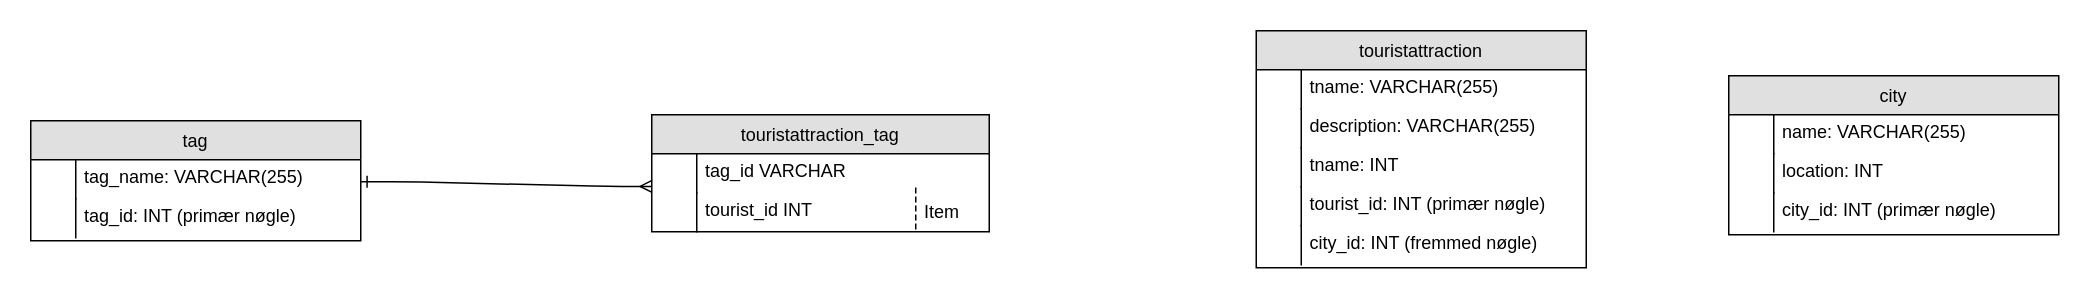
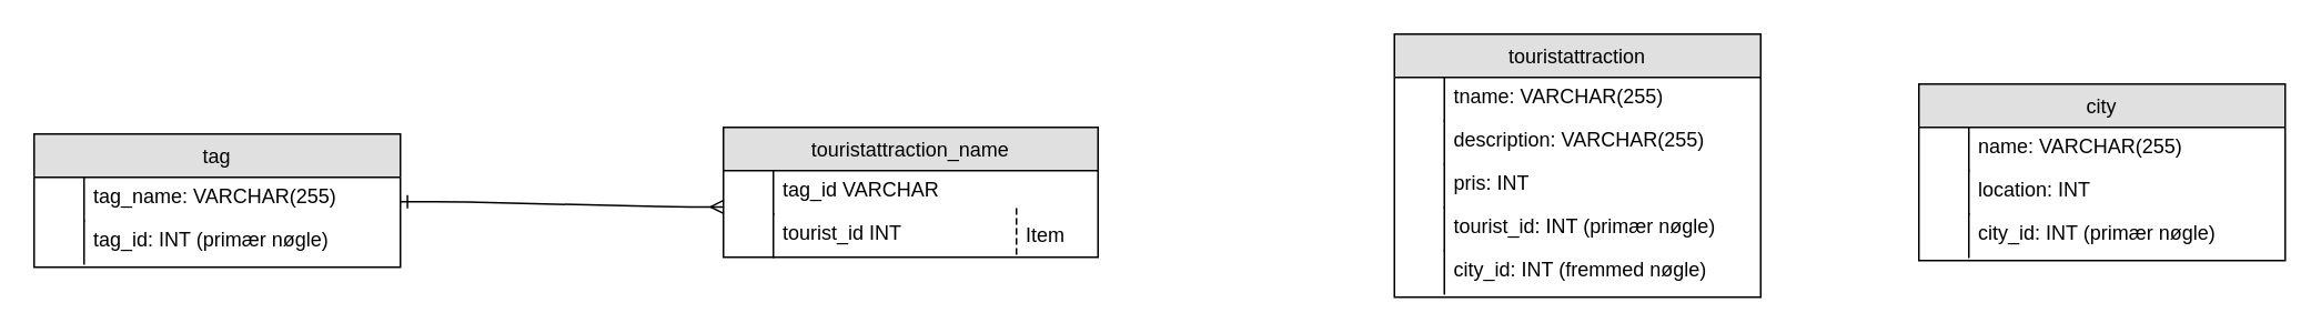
  <mxCell id="0" />
  <mxCell id="1" parent="0" />
- <mxCell id="2" value="touristattraction_tag" style="swimlane;fontStyle=0;childLayout=stackLayout;horizontal=1;startSize=26;fillColor=#e0e0e0;horizontalStack=0;resizeParent=1;resizeLast=0;collapsible=1;marginBottom=0;swimlaneFillColor=#ffffff;align=center;" vertex="1" parent="1"><mxGeometry x="434" y="76" width="225" height="78" as="geometry" /></mxCell>
+ <mxCell id="2" value="touristattraction_name" style="swimlane;fontStyle=0;childLayout=stackLayout;horizontal=1;startSize=26;fillColor=#e0e0e0;horizontalStack=0;resizeParent=1;resizeLast=0;collapsible=1;marginBottom=0;swimlaneFillColor=#ffffff;align=center;" vertex="1" parent="1"><mxGeometry x="434" y="76" width="225" height="78" as="geometry" /></mxCell>
  <mxCell id="3" value="tag_id VARCHAR" style="shape=partialRectangle;top=0;left=0;right=0;bottom=0;align=left;verticalAlign=top;spacingTop=-2;fillColor=none;spacingLeft=34;spacingRight=4;overflow=hidden;rotatable=0;points=[[0,0.5],[1,0.5]];portConstraint=eastwest;dropTarget=0;" vertex="1" parent="2"><mxGeometry y="26" width="225" height="26" as="geometry" /></mxCell>
  <mxCell id="4" value="" style="shape=partialRectangle;top=0;left=0;bottom=0;fillColor=none;align=left;verticalAlign=middle;spacingLeft=4;spacingRight=4;overflow=hidden;rotatable=0;points=[];portConstraint=eastwest;part=1;" vertex="1" connectable="0" parent="3"><mxGeometry width="30" height="26" as="geometry" /></mxCell>
  <mxCell id="5" value="tourist_id INT" style="shape=partialRectangle;top=0;left=0;right=0;bottom=0;align=left;verticalAlign=top;spacingTop=-2;fillColor=none;spacingLeft=34;spacingRight=4;overflow=hidden;rotatable=0;points=[[0,0.5],[1,0.5]];portConstraint=eastwest;dropTarget=0;" vertex="1" parent="2"><mxGeometry y="52" width="225" height="26" as="geometry" /></mxCell>
  <mxCell id="6" value="" style="shape=partialRectangle;top=0;left=0;bottom=0;fillColor=none;align=left;verticalAlign=middle;spacingLeft=4;spacingRight=4;overflow=hidden;rotatable=0;points=[];portConstraint=eastwest;part=1;" vertex="1" connectable="0" parent="5"><mxGeometry width="30" height="26" as="geometry" /></mxCell>
  <mxCell id="7" value="touristattraction" style="swimlane;fontStyle=0;childLayout=stackLayout;horizontal=1;startSize=26;fillColor=#e0e0e0;horizontalStack=0;resizeParent=1;resizeLast=0;collapsible=1;marginBottom=0;swimlaneFillColor=#ffffff;align=center;" vertex="1" parent="1"><mxGeometry x="837" y="20" width="220" height="158" as="geometry" /></mxCell>
  <mxCell id="8" value="tname: VARCHAR(255)" style="shape=partialRectangle;top=0;left=0;right=0;bottom=0;align=left;verticalAlign=top;spacingTop=-2;fillColor=none;spacingLeft=34;spacingRight=4;overflow=hidden;rotatable=0;points=[[0,0.5],[1,0.5]];portConstraint=eastwest;dropTarget=0;" vertex="1" parent="7"><mxGeometry y="26" width="220" height="26" as="geometry" /></mxCell>
  <mxCell id="9" value="" style="shape=partialRectangle;top=0;left=0;bottom=0;fillColor=none;align=left;verticalAlign=middle;spacingLeft=4;spacingRight=4;overflow=hidden;rotatable=0;points=[];portConstraint=eastwest;part=1;" vertex="1" connectable="0" parent="8"><mxGeometry width="30" height="26" as="geometry" /></mxCell>
  <mxCell id="10" value="description: VARCHAR(255)" style="shape=partialRectangle;top=0;left=0;right=0;bottom=0;align=left;verticalAlign=top;spacingTop=-2;fillColor=none;spacingLeft=34;spacingRight=4;overflow=hidden;rotatable=0;points=[[0,0.5],[1,0.5]];portConstraint=eastwest;dropTarget=0;" vertex="1" parent="7"><mxGeometry y="52" width="220" height="26" as="geometry" /></mxCell>
  <mxCell id="11" value="" style="shape=partialRectangle;top=0;left=0;bottom=0;fillColor=none;align=left;verticalAlign=middle;spacingLeft=4;spacingRight=4;overflow=hidden;rotatable=0;points=[];portConstraint=eastwest;part=1;" vertex="1" connectable="0" parent="10"><mxGeometry width="30" height="26" as="geometry" /></mxCell>
- <mxCell id="12" value="tname: INT" style="shape=partialRectangle;top=0;left=0;right=0;bottom=0;align=left;verticalAlign=top;spacingTop=-2;fillColor=none;spacingLeft=34;spacingRight=4;overflow=hidden;rotatable=0;points=[[0,0.5],[1,0.5]];portConstraint=eastwest;dropTarget=0;" vertex="1" parent="7"><mxGeometry y="78" width="220" height="26" as="geometry" /></mxCell>
+ <mxCell id="12" value="pris: INT" style="shape=partialRectangle;top=0;left=0;right=0;bottom=0;align=left;verticalAlign=top;spacingTop=-2;fillColor=none;spacingLeft=34;spacingRight=4;overflow=hidden;rotatable=0;points=[[0,0.5],[1,0.5]];portConstraint=eastwest;dropTarget=0;" vertex="1" parent="7"><mxGeometry y="78" width="220" height="26" as="geometry" /></mxCell>
  <mxCell id="13" value="" style="shape=partialRectangle;top=0;left=0;bottom=0;fillColor=none;align=left;verticalAlign=middle;spacingLeft=4;spacingRight=4;overflow=hidden;rotatable=0;points=[];portConstraint=eastwest;part=1;" vertex="1" connectable="0" parent="12"><mxGeometry width="30" height="26" as="geometry" /></mxCell>
  <mxCell id="14" value="tourist_id: INT (primær nøgle)" style="shape=partialRectangle;top=0;left=0;right=0;bottom=0;align=left;verticalAlign=top;spacingTop=-2;fillColor=none;spacingLeft=34;spacingRight=4;overflow=hidden;rotatable=0;points=[[0,0.5],[1,0.5]];portConstraint=eastwest;dropTarget=0;" vertex="1" parent="7"><mxGeometry y="104" width="220" height="26" as="geometry" /></mxCell>
  <mxCell id="15" value="" style="shape=partialRectangle;top=0;left=0;bottom=0;fillColor=none;align=left;verticalAlign=middle;spacingLeft=4;spacingRight=4;overflow=hidden;rotatable=0;points=[];portConstraint=eastwest;part=1;" vertex="1" connectable="0" parent="14"><mxGeometry width="30" height="26" as="geometry" /></mxCell>
  <mxCell id="16" value="city_id: INT (fremmed nøgle)" style="shape=partialRectangle;top=0;left=0;right=0;bottom=0;align=left;verticalAlign=top;spacingTop=-2;fillColor=none;spacingLeft=34;spacingRight=4;overflow=hidden;rotatable=0;points=[[0,0.5],[1,0.5]];portConstraint=eastwest;dropTarget=0;" vertex="1" parent="7"><mxGeometry y="130" width="220" height="26" as="geometry" /></mxCell>
  <mxCell id="17" value="" style="shape=partialRectangle;top=0;left=0;bottom=0;fillColor=none;align=left;verticalAlign=middle;spacingLeft=4;spacingRight=4;overflow=hidden;rotatable=0;points=[];portConstraint=eastwest;part=1;" vertex="1" connectable="0" parent="16"><mxGeometry width="30" height="26" as="geometry" /></mxCell>
  <mxCell id="18" value="city" style="swimlane;fontStyle=0;childLayout=stackLayout;horizontal=1;startSize=26;fillColor=#e0e0e0;horizontalStack=0;resizeParent=1;resizeLast=0;collapsible=1;marginBottom=0;swimlaneFillColor=#ffffff;align=center;" vertex="1" parent="1"><mxGeometry x="1152" y="50" width="220" height="106" as="geometry" /></mxCell>
  <mxCell id="19" value="name: VARCHAR(255)" style="shape=partialRectangle;top=0;left=0;right=0;bottom=0;align=left;verticalAlign=top;spacingTop=-2;fillColor=none;spacingLeft=34;spacingRight=4;overflow=hidden;rotatable=0;points=[[0,0.5],[1,0.5]];portConstraint=eastwest;dropTarget=0;" vertex="1" parent="18"><mxGeometry y="26" width="220" height="26" as="geometry" /></mxCell>
  <mxCell id="20" value="" style="shape=partialRectangle;top=0;left=0;bottom=0;fillColor=none;align=left;verticalAlign=middle;spacingLeft=4;spacingRight=4;overflow=hidden;rotatable=0;points=[];portConstraint=eastwest;part=1;" vertex="1" connectable="0" parent="19"><mxGeometry width="30" height="26" as="geometry" /></mxCell>
  <mxCell id="21" value="location: INT" style="shape=partialRectangle;top=0;left=0;right=0;bottom=0;align=left;verticalAlign=top;spacingTop=-2;fillColor=none;spacingLeft=34;spacingRight=4;overflow=hidden;rotatable=0;points=[[0,0.5],[1,0.5]];portConstraint=eastwest;dropTarget=0;" vertex="1" parent="18"><mxGeometry y="52" width="220" height="26" as="geometry" /></mxCell>
  <mxCell id="22" value="" style="shape=partialRectangle;top=0;left=0;bottom=0;fillColor=none;align=left;verticalAlign=middle;spacingLeft=4;spacingRight=4;overflow=hidden;rotatable=0;points=[];portConstraint=eastwest;part=1;" vertex="1" connectable="0" parent="21"><mxGeometry width="30" height="26" as="geometry" /></mxCell>
  <mxCell id="23" value="city_id: INT (primær nøgle)" style="shape=partialRectangle;top=0;left=0;right=0;bottom=0;align=left;verticalAlign=top;spacingTop=-2;fillColor=none;spacingLeft=34;spacingRight=4;overflow=hidden;rotatable=0;points=[[0,0.5],[1,0.5]];portConstraint=eastwest;dropTarget=0;" vertex="1" parent="18"><mxGeometry y="78" width="220" height="26" as="geometry" /></mxCell>
  <mxCell id="24" value="" style="shape=partialRectangle;top=0;left=0;bottom=0;fillColor=none;align=left;verticalAlign=middle;spacingLeft=4;spacingRight=4;overflow=hidden;rotatable=0;points=[];portConstraint=eastwest;part=1;" vertex="1" connectable="0" parent="23"><mxGeometry width="30" height="26" as="geometry" /></mxCell>
  <mxCell id="25" value="tag" style="swimlane;fontStyle=0;childLayout=stackLayout;horizontal=1;startSize=26;fillColor=#e0e0e0;horizontalStack=0;resizeParent=1;resizeLast=0;collapsible=1;marginBottom=0;swimlaneFillColor=#ffffff;align=center;" vertex="1" parent="1"><mxGeometry x="20" y="80" width="220" height="80" as="geometry" /></mxCell>
  <mxCell id="26" value="tag_name: VARCHAR(255)" style="shape=partialRectangle;top=0;left=0;right=0;bottom=0;align=left;verticalAlign=top;spacingTop=-2;fillColor=none;spacingLeft=34;spacingRight=4;overflow=hidden;rotatable=0;points=[[0,0.5],[1,0.5]];portConstraint=eastwest;dropTarget=0;" vertex="1" parent="25"><mxGeometry y="26" width="220" height="26" as="geometry" /></mxCell>
  <mxCell id="27" value="" style="shape=partialRectangle;top=0;left=0;bottom=0;fillColor=none;align=left;verticalAlign=middle;spacingLeft=4;spacingRight=4;overflow=hidden;rotatable=0;points=[];portConstraint=eastwest;part=1;" vertex="1" connectable="0" parent="26"><mxGeometry width="30" height="26" as="geometry" /></mxCell>
  <mxCell id="28" value="tag_id: INT (primær nøgle)" style="shape=partialRectangle;top=0;left=0;right=0;bottom=0;align=left;verticalAlign=top;spacingTop=-2;fillColor=none;spacingLeft=34;spacingRight=4;overflow=hidden;rotatable=0;points=[[0,0.5],[1,0.5]];portConstraint=eastwest;dropTarget=0;" vertex="1" parent="25"><mxGeometry y="52" width="220" height="26" as="geometry" /></mxCell>
  <mxCell id="29" value="" style="shape=partialRectangle;top=0;left=0;bottom=0;fillColor=none;align=left;verticalAlign=middle;spacingLeft=4;spacingRight=4;overflow=hidden;rotatable=0;points=[];portConstraint=eastwest;part=1;" vertex="1" connectable="0" parent="28"><mxGeometry width="30" height="26" as="geometry" /></mxCell>
  <mxCell id="30" style="edgeStyle=entityRelationEdgeStyle;html=1;startArrow=ERmany;startFill=0;endArrow=ERone;endFill=0;jettySize=auto;orthogonalLoop=1;rounded=1;entryX=1.001;entryY=0.562;entryDx=0;entryDy=0;entryPerimeter=0;exitX=0.001;exitY=0.838;exitDx=0;exitDy=0;exitPerimeter=0;" edge="1" parent="1" source="3" target="26"><mxGeometry relative="1" as="geometry"><mxPoint x="689" y="36" as="sourcePoint" /><mxPoint x="1005" y="75" as="targetPoint" /></mxGeometry></mxCell>
  <mxCell id="31" value="Item" style="shape=partialRectangle;fillColor=none;align=left;verticalAlign=middle;strokeColor=none;spacingLeft=34;rotatable=0;points=[[0,0.5],[1,0.5]];portConstraint=eastwest;dropTarget=0;" vertex="1" parent="1"><mxGeometry x="580" y="125" width="90" height="30" as="geometry" /></mxCell>
  <mxCell id="32" value="" style="shape=partialRectangle;top=0;left=0;bottom=0;fillColor=none;stokeWidth=1;dashed=1;align=left;verticalAlign=middle;spacingLeft=4;spacingRight=4;overflow=hidden;rotatable=0;points=[];portConstraint=eastwest;part=1;" vertex="1" connectable="0" parent="31"><mxGeometry width="30" height="30" as="geometry" /></mxCell>
